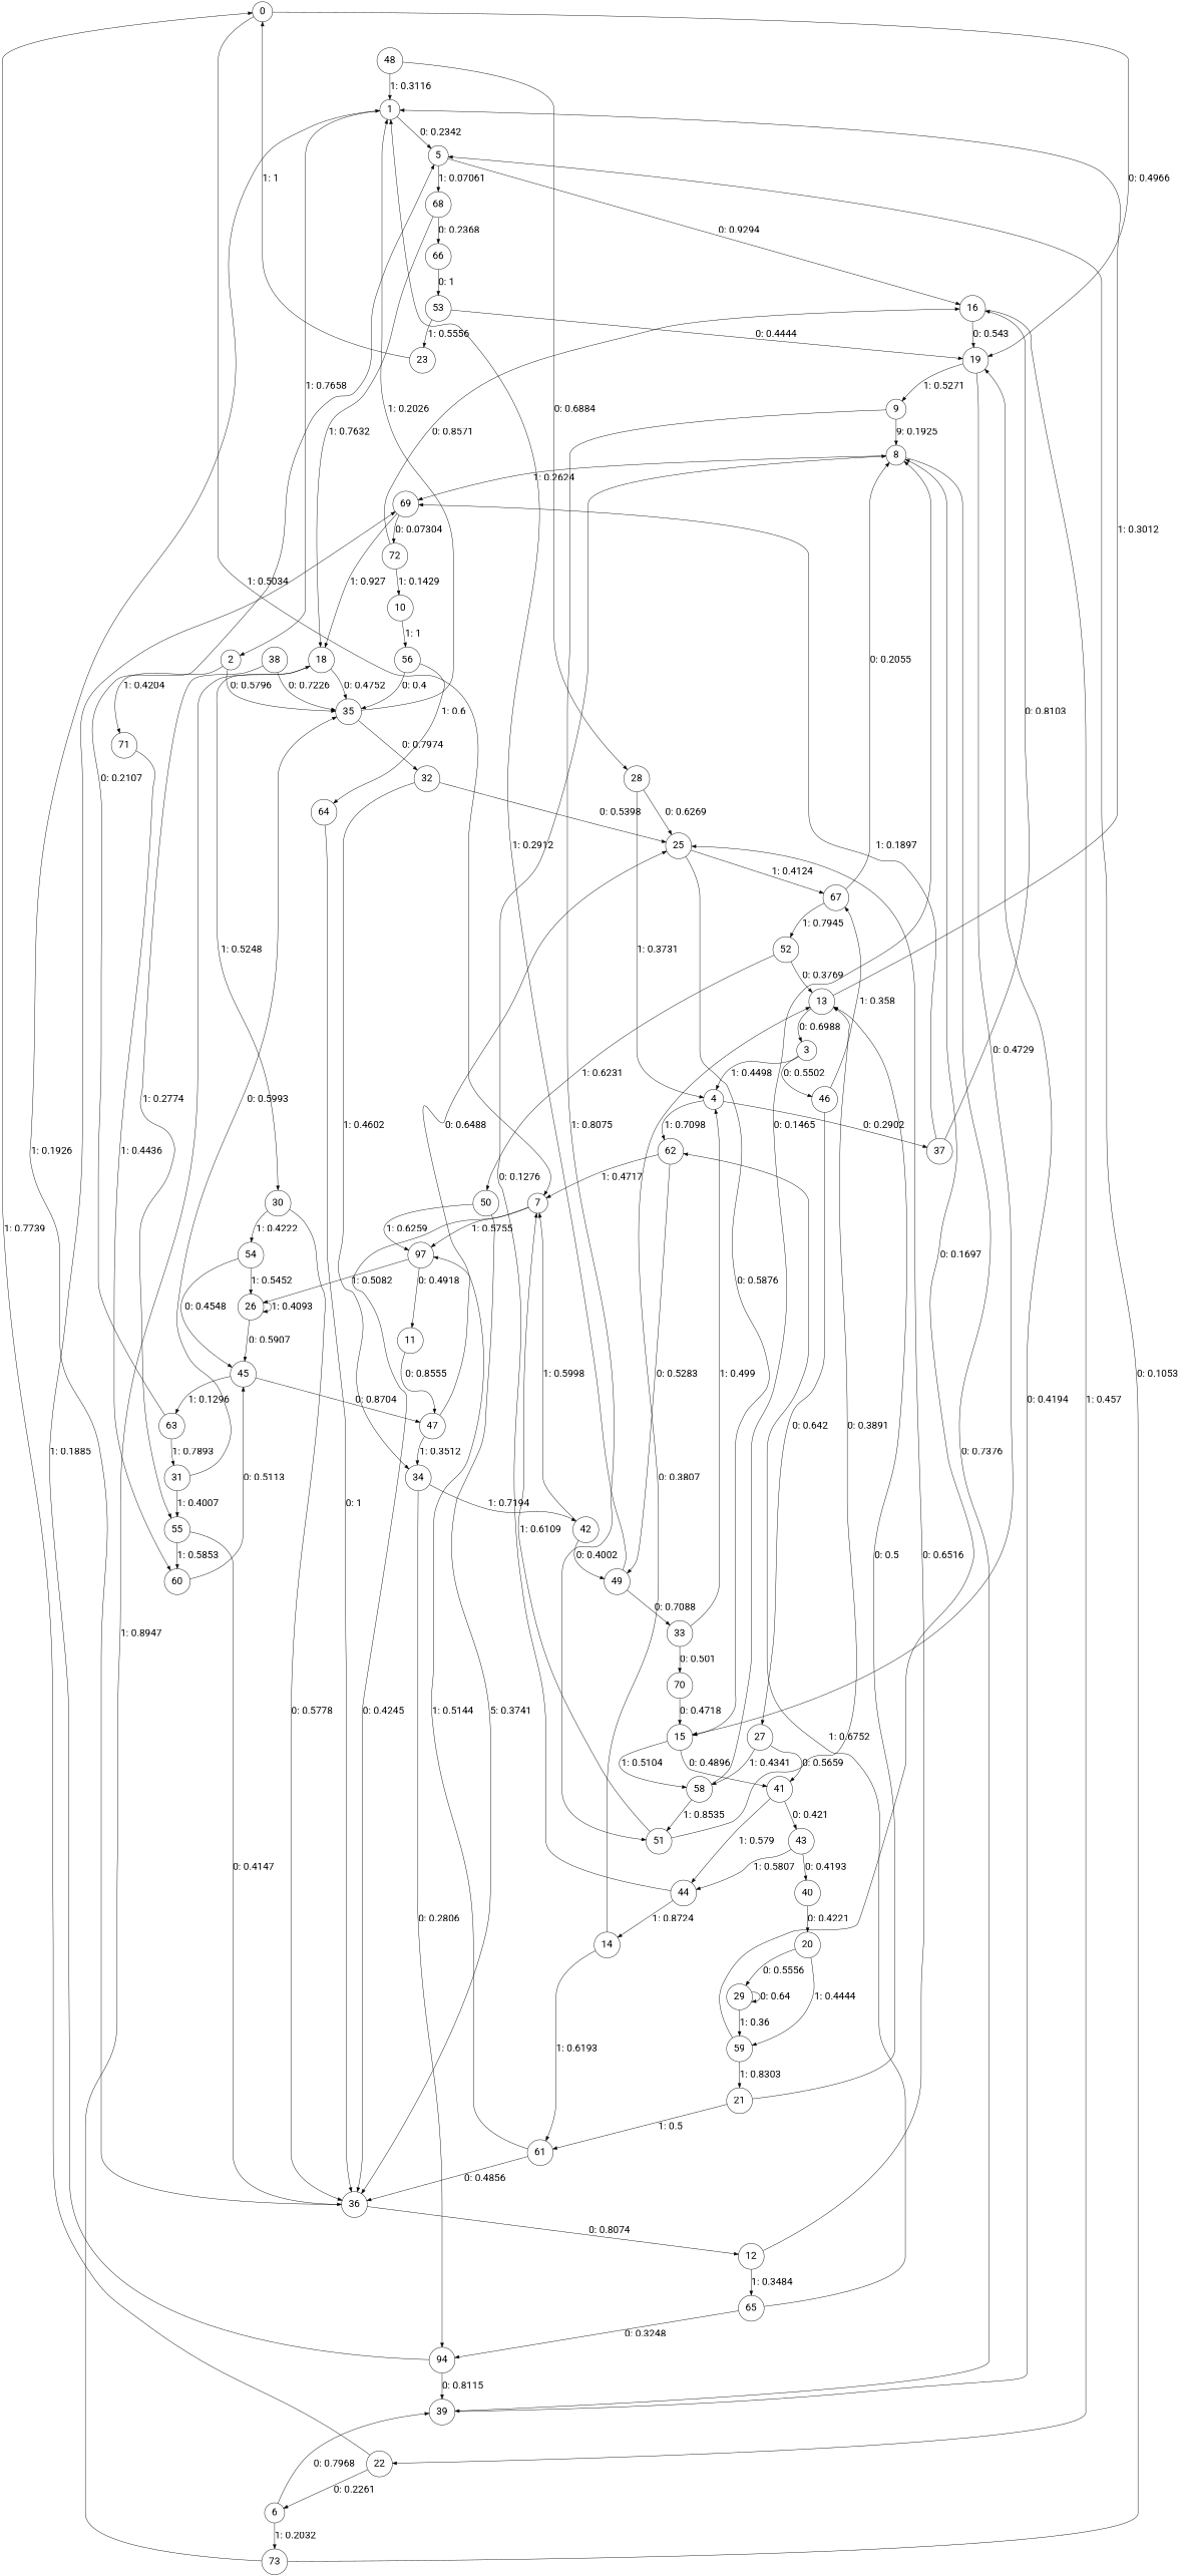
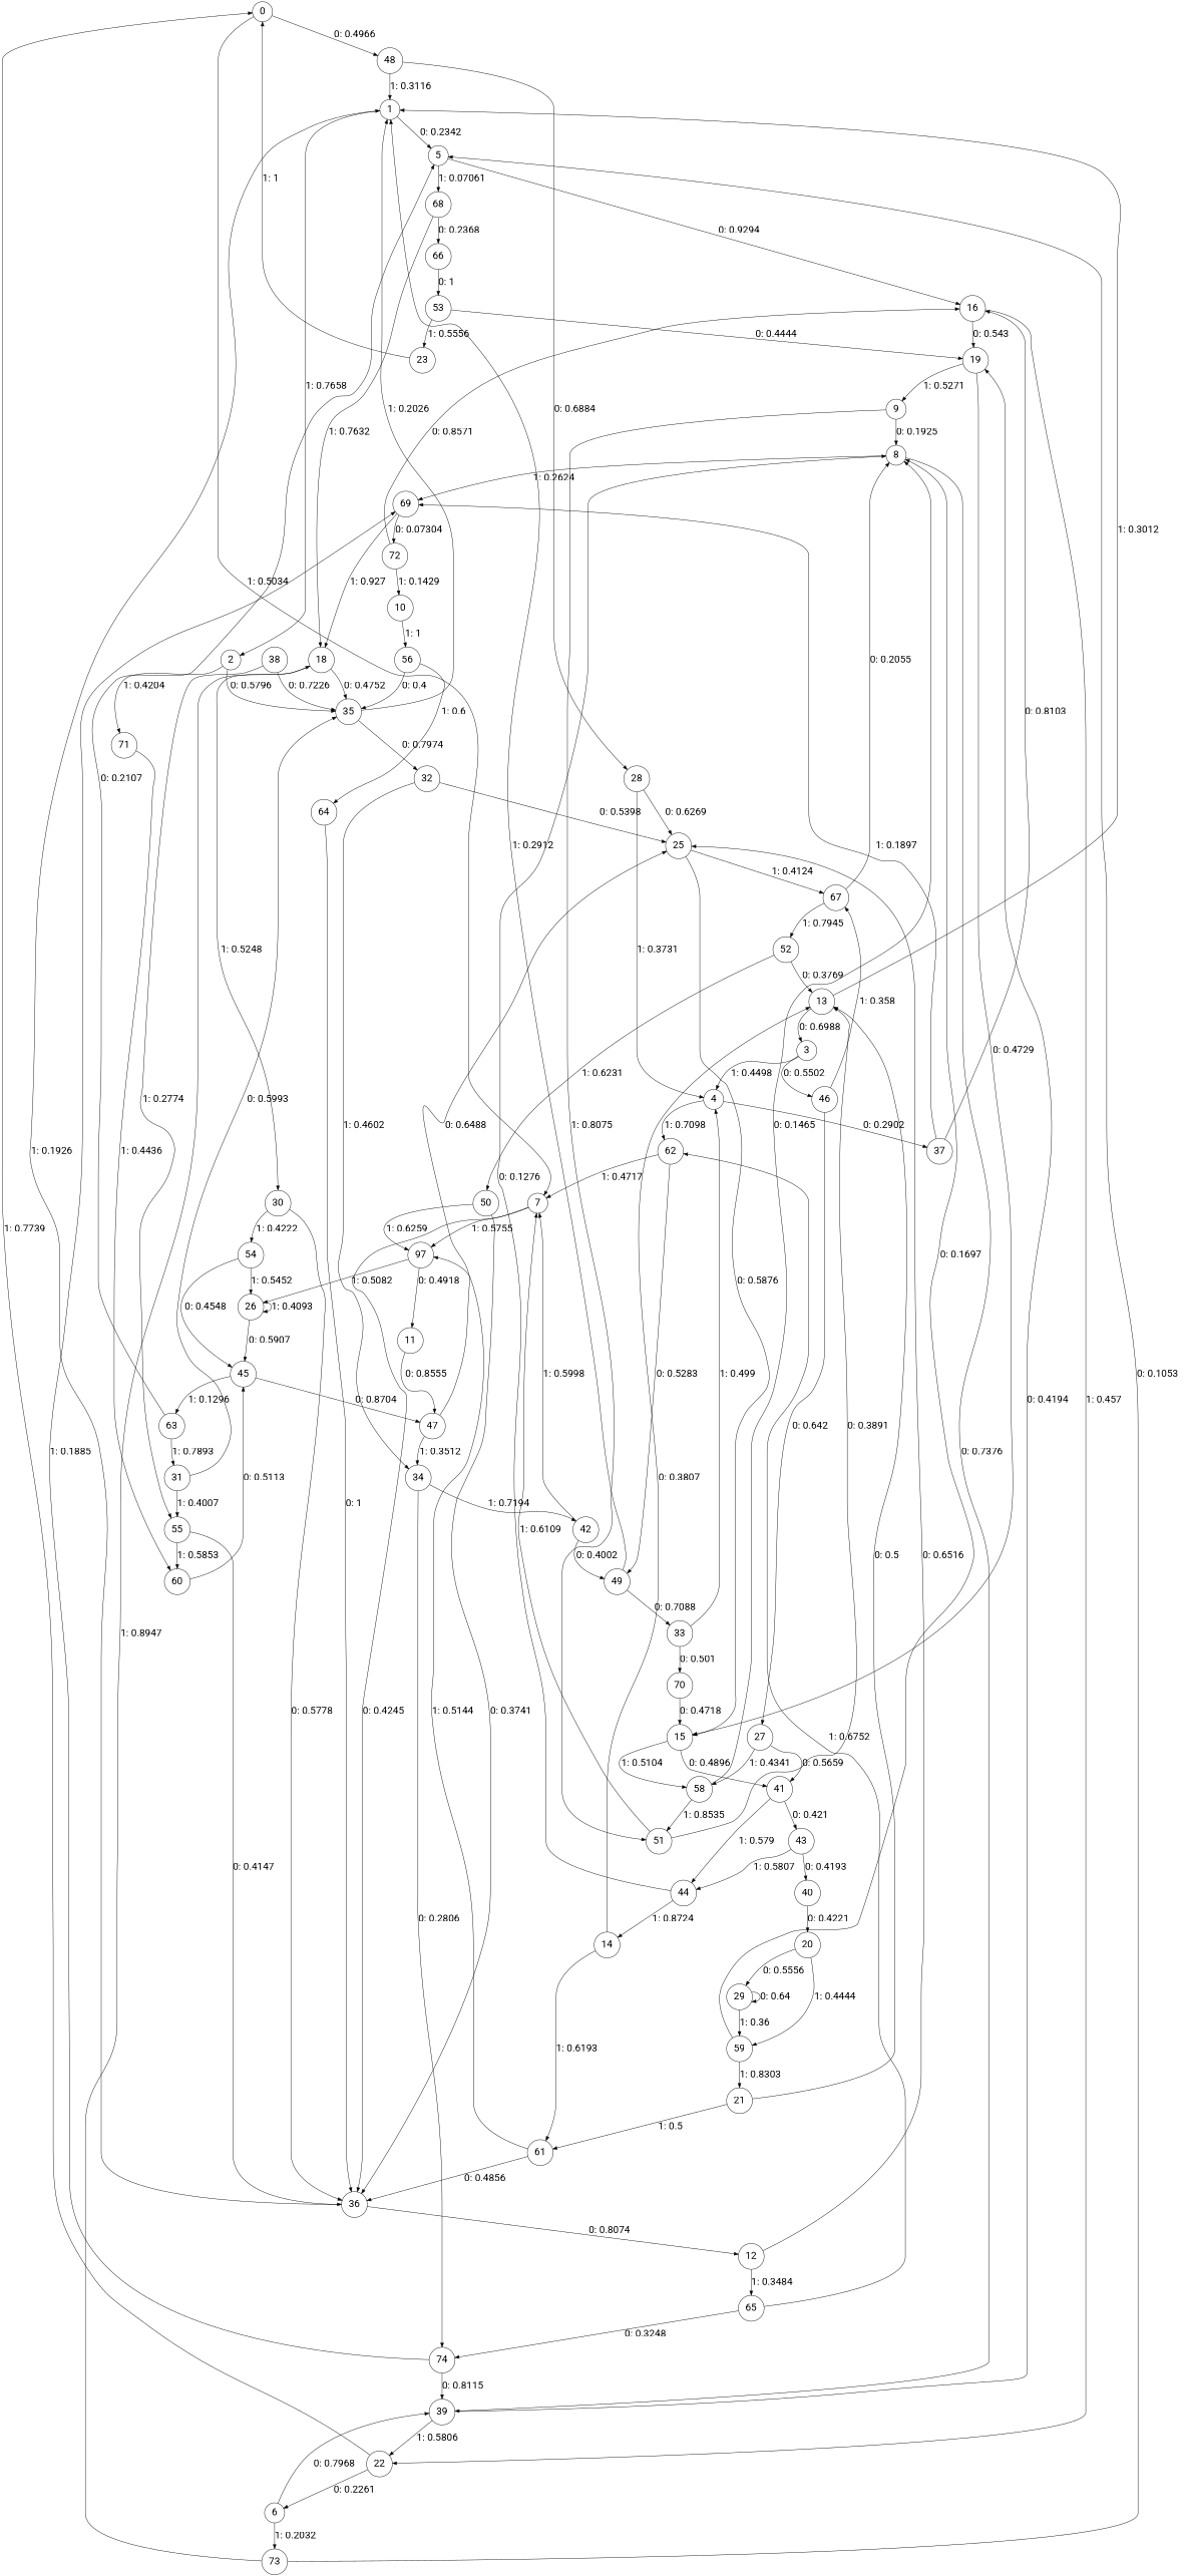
  digraph {
    fontname=Roboto
    node [fontname=Roboto fontsize=24 shape=circle]
    edge [fontname=Roboto fontsize=24]
    0
    48
    7
    1
    28
    36
    n7 [label=97]
    5
    2
    4
    25
    12
    11
    26
    16
    68
    35
    71
    19
    22
    18
    66
    32
    60
    34
    45
    3
    46
    67
    27
    37
    62
    8
    52
    41
    58
    69
    49
    72
    33
    9
    15
    6
    30
    53
    39
    73
    65
    47
    10
    51
    13
    56
    64
-   74 [label=94]
+   74
    42
    38
    55
    14
    61
    43
    44
    40
    63
    54
    20
    29
    59
    21
    23
    50
    31
    70
-   0 -> 19 [label="0: 0.4966   "]
+   0 -> 48 [label="0: 0.4966   "]
    0 -> 7 [label="1: 0.5034   "]
    48 -> 1 [label="1: 0.3116   "]
    48 -> 28 [label="0: 0.6884   "]
    7 -> 36 [label="0: 0.4245   "]
    7 -> n7 [label="1: 0.5755   "]
    1 -> 5 [label="0: 0.2342   "]
    1 -> 2 [label="1: 0.7658   "]
    28 -> 4 [label="1: 0.3731   "]
    28 -> 25 [label="0: 0.6269   "]
    36 -> 1 [label="1: 0.1926   "]
    36 -> 12 [label="0: 0.8074   "]
    n7 -> 11 [label="0: 0.4918   "]
    n7 -> 26 [label="1: 0.5082   "]
    5 -> 16 [label="0: 0.9294   "]
    5 -> 68 [label="1: 0.07061  "]
    2 -> 35 [label="0: 0.5796   "]
    2 -> 71 [label="1: 0.4204   "]
    4 -> 37 [label="0: 0.2902   "]
    4 -> 62 [label="1: 0.7098   "]
    25 -> 67 [label="1: 0.4124   "]
    25 -> 15 [label="0: 0.5876   "]
    12 -> 25 [label="0: 0.6516   "]
    12 -> 65 [label="1: 0.3484   "]
    11 -> 47 [label="0: 0.8555   "]
    26 -> 26 [label="1: 0.4093   "]
    26 -> 45 [label="0: 0.5907   "]
    16 -> 19 [label="0: 0.543    "]
    16 -> 22 [label="1: 0.457    "]
    68 -> 18 [label="1: 0.7632   "]
    68 -> 66 [label="0: 0.2368   "]
    35 -> 1 [label="1: 0.2026   "]
    35 -> 32 [label="0: 0.7974   "]
    71 -> 60 [label="1: 0.4436   "]
    19 -> 9 [label="1: 0.5271   "]
    19 -> 15 [label="0: 0.4729   "]
    22 -> 0 [label="1: 0.7739   "]
    22 -> 6 [label="0: 0.2261   "]
    18 -> 35 [label="0: 0.4752   "]
    18 -> 30 [label="1: 0.5248   "]
    66 -> 53 [label="0: 1        "]
    32 -> 25 [label="0: 0.5398   "]
    32 -> 34 [label="1: 0.4602   "]
    60 -> 45 [label="0: 0.5113   "]
    34 -> 74 [label="0: 0.2806   "]
    34 -> 42 [label="1: 0.7194   "]
    45 -> 47 [label="0: 0.8704   "]
    45 -> 63 [label="1: 0.1296   "]
    3 -> 4 [label="1: 0.4498   "]
    3 -> 46 [label="0: 0.5502   "]
    46 -> 67 [label="1: 0.358    "]
    46 -> 27 [label="0: 0.642    "]
    67 -> 8 [label="0: 0.2055   "]
    67 -> 52 [label="1: 0.7945   "]
    27 -> 41 [label="0: 0.5659   "]
    27 -> 58 [label="1: 0.4341   "]
    37 -> 16 [label="0: 0.8103   "]
    37 -> 69 [label="1: 0.1897   "]
    62 -> 7 [label="1: 0.4717   "]
    62 -> 49 [label="0: 0.5283   "]
    8 -> 69 [label="1: 0.2624   "]
    8 -> 39 [label="0: 0.7376   "]
    52 -> 13 [label="0: 0.3769   "]
    52 -> 50 [label="1: 0.6231   "]
    41 -> 43 [label="0: 0.421    "]
    41 -> 44 [label="1: 0.579    "]
    58 -> 8 [label="0: 0.1465   "]
    58 -> 51 [label="1: 0.8535   "]
    69 -> 18 [label="1: 0.927    "]
    69 -> 72 [label="0: 0.07304  "]
    49 -> 1 [label="1: 0.2912   "]
    49 -> 33 [label="0: 0.7088   "]
    72 -> 16 [label="0: 0.8571   "]
    72 -> 10 [label="1: 0.1429   "]
    33 -> 4 [label="1: 0.499    "]
    33 -> 70 [label="0: 0.501    "]
-   9 -> 8 [label="9: 0.1925   "]
+   9 -> 8 [label="0: 0.1925   "]
    9 -> 51 [label="1: 0.8075   "]
    15 -> 41 [label="0: 0.4896   "]
    15 -> 58 [label="1: 0.5104   "]
    6 -> 39 [label="0: 0.7968   "]
    6 -> 73 [label="1: 0.2032   "]
    30 -> 36 [label="0: 0.5778   "]
    30 -> 54 [label="1: 0.4222   "]
    53 -> 19 [label="0: 0.4444   "]
    53 -> 23 [label="1: 0.5556   "]
    39 -> 19 [label="0: 0.4194   "]
+   39 -> 22 [label="1: 0.5806   "]
    73 -> 5 [label="0: 0.1053   "]
    73 -> 18 [label="1: 0.8947   "]
    65 -> 62 [label="1: 0.6752   "]
    65 -> 74 [label="0: 0.3248   "]
    47 -> 25 [label="0: 0.6488   "]
    47 -> 34 [label="1: 0.3512   "]
    10 -> 56 [label="1: 1        "]
    51 -> 7 [label="1: 0.6109   "]
    51 -> 13 [label="0: 0.3891   "]
    13 -> 1 [label="1: 0.3012   "]
    13 -> 3 [label="0: 0.6988   "]
    56 -> 35 [label="0: 0.4      "]
    56 -> 64 [label="1: 0.6      "]
    64 -> 36 [label="0: 1        "]
    74 -> 69 [label="1: 0.1885   "]
    74 -> 39 [label="0: 0.8115   "]
    42 -> 7 [label="1: 0.5998   "]
    42 -> 49 [label="0: 0.4002   "]
    38 -> 35 [label="0: 0.7226   "]
    38 -> 55 [label="1: 0.2774   "]
    55 -> 36 [label="0: 0.4147   "]
    55 -> 60 [label="1: 0.5853   "]
    14 -> 13 [label="0: 0.3807   "]
    14 -> 61 [label="1: 0.6193   "]
    61 -> 36 [label="0: 0.4856   "]
    61 -> n7 [label="1: 0.5144   "]
    43 -> 44 [label="1: 0.5807   "]
    43 -> 40 [label="0: 0.4193   "]
    44 -> 8 [label="0: 0.1276   "]
    44 -> 14 [label="1: 0.8724   "]
    40 -> 20 [label="0: 0.4221   "]
    63 -> 5 [label="0: 0.2107   "]
    63 -> 31 [label="1: 0.7893   "]
    54 -> 26 [label="1: 0.5452   "]
    54 -> 45 [label="0: 0.4548   "]
    20 -> 29 [label="0: 0.5556   "]
    20 -> 59 [label="1: 0.4444   "]
    29 -> 29 [label="0: 0.64     "]
    29 -> 59 [label="1: 0.36     "]
    59 -> 8 [label="0: 0.1697   "]
    59 -> 21 [label="1: 0.8303   "]
    21 -> 13 [label="0: 0.5      "]
    21 -> 61 [label="1: 0.5      "]
    23 -> 0 [label="1: 1        "]
-   50 -> 36 [label="5: 0.3741   "]
+   50 -> 36 [label="0: 0.3741   "]
    50 -> n7 [label="1: 0.6259   "]
    31 -> 35 [label="0: 0.5993   "]
    31 -> 55 [label="1: 0.4007   "]
    70 -> 15 [label="0: 0.4718   "]
  }
